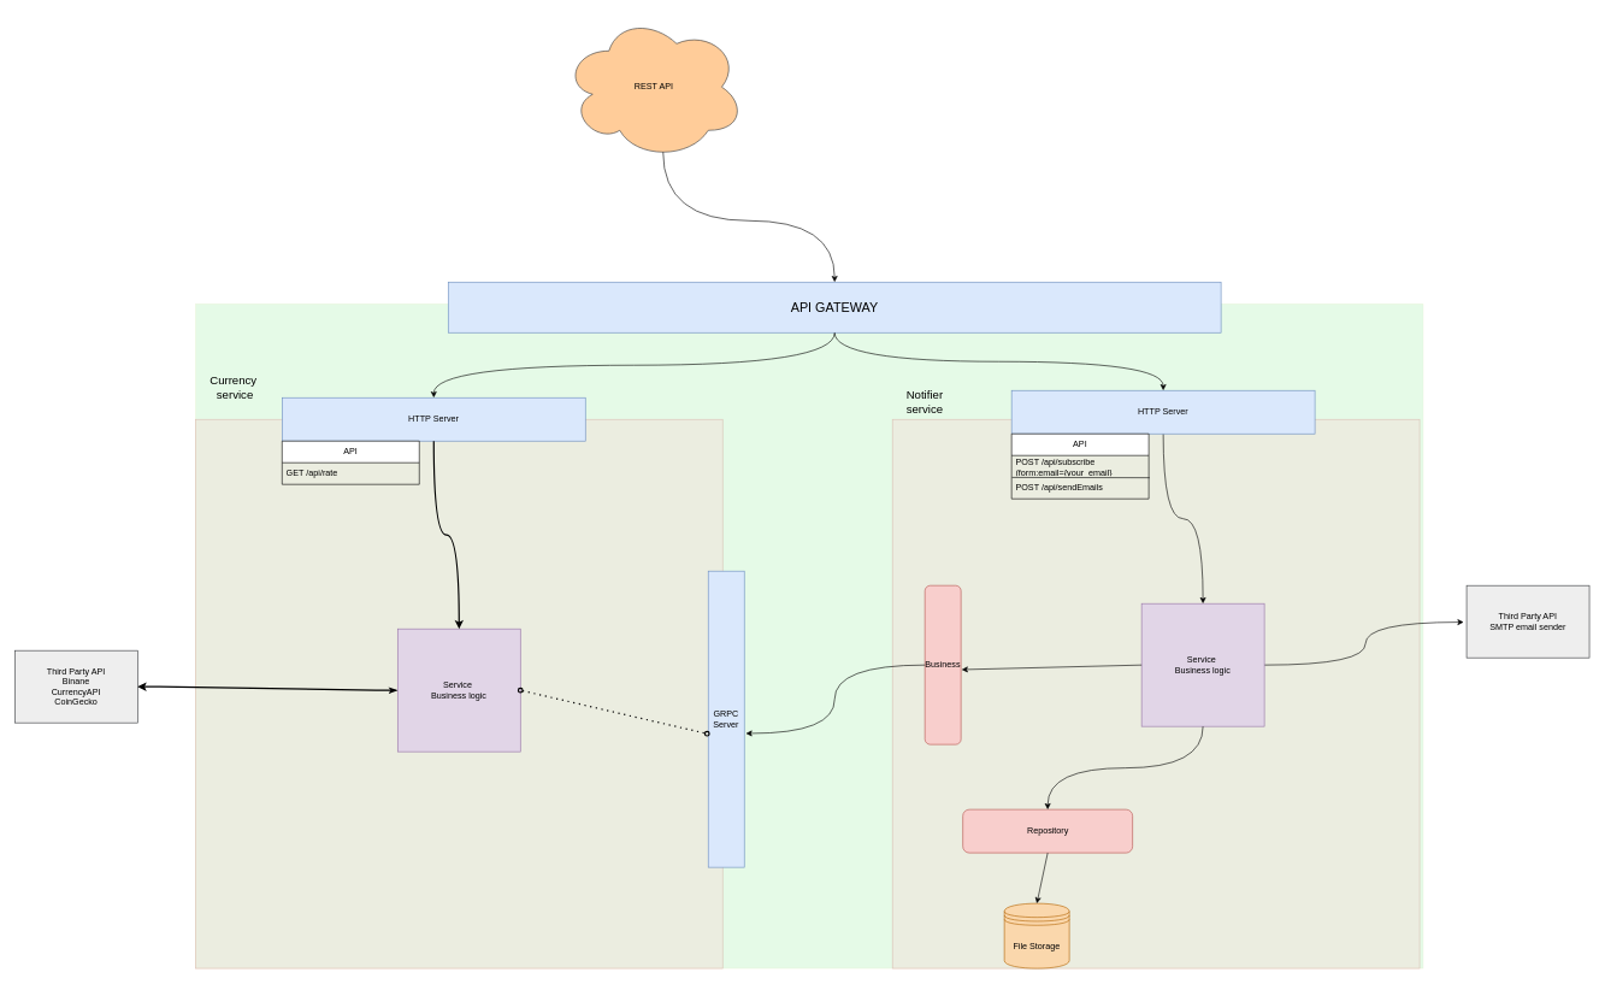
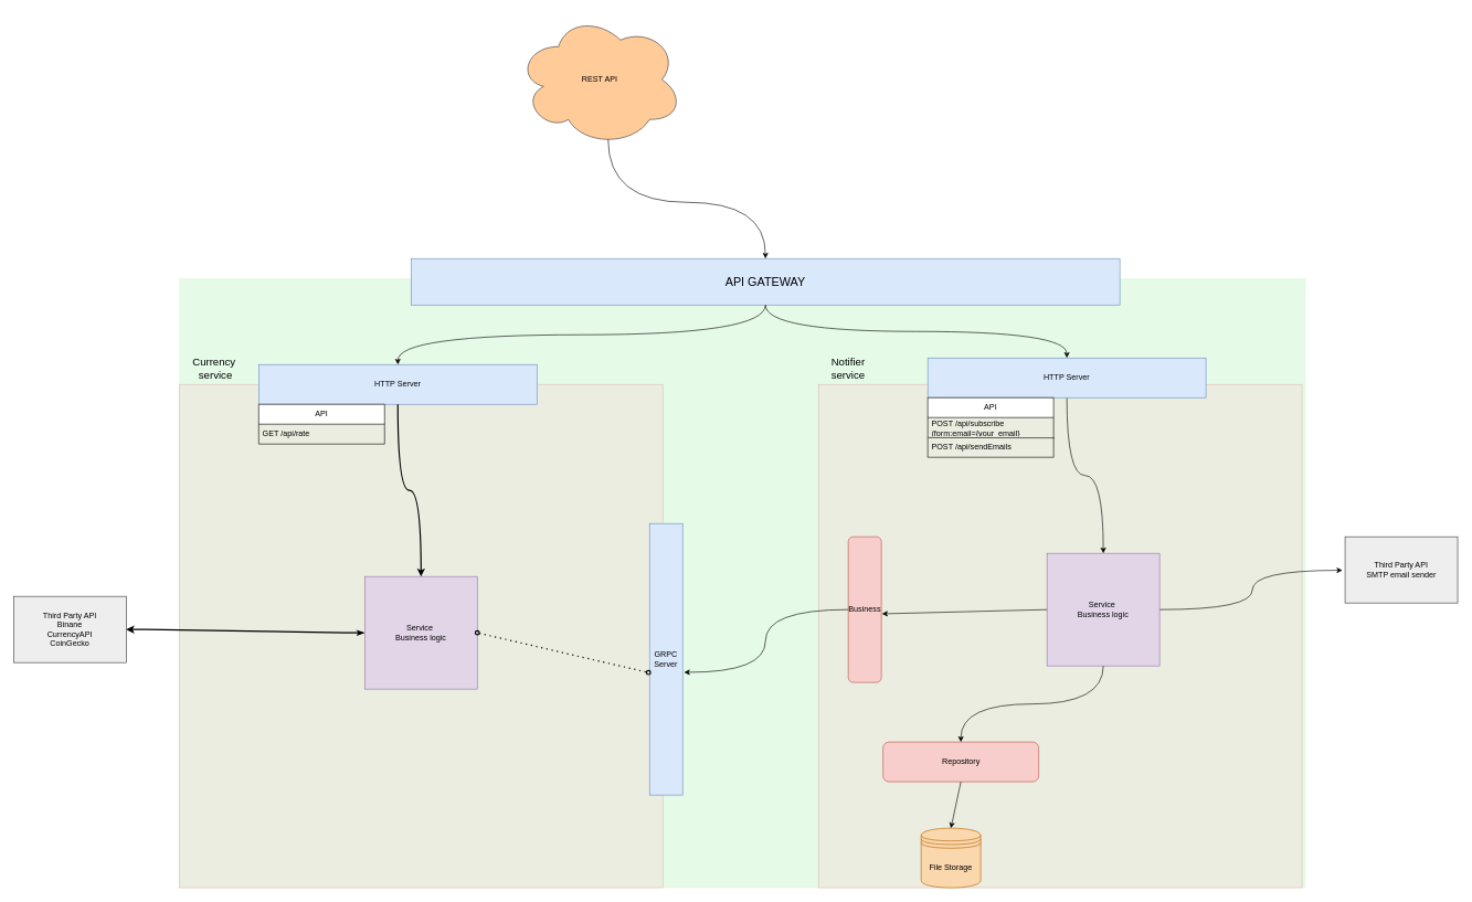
  <mxCell id="0" />
  <mxCell id="1" parent="0" />
  <mxCell id="2" value="" style="rounded=0;whiteSpace=wrap;html=1;fillColor=#04CC18;strokeColor=#d6b656;fillStyle=auto;opacity=10;" vertex="1" parent="1"><mxGeometry x="270" y="420" width="1700" height="920" as="geometry" /></mxCell>
  <mxCell id="3" value="" style="rounded=0;whiteSpace=wrap;html=1;fillColor=#f8cecc;strokeColor=#b85450;opacity=30;" vertex="1" parent="1"><mxGeometry x="270" y="580" width="730" height="760" as="geometry" /></mxCell>
  <mxCell id="4" value="&lt;div&gt;Third Party API&lt;/div&gt;&lt;div&gt;Binane&lt;/div&gt;&lt;div&gt;CurrencyAPI&lt;/div&gt;&lt;div&gt;CoinGecko&lt;br&gt;&lt;/div&gt;" style="rounded=0;whiteSpace=wrap;html=1;fillColor=#eeeeee;strokeColor=#36393d;" parent="1" vertex="1"><mxGeometry x="20" y="900" width="170" height="100" as="geometry" /></mxCell>
  <mxCell id="5" style="edgeStyle=orthogonalEdgeStyle;rounded=0;orthogonalLoop=1;jettySize=auto;html=1;curved=1;" edge="1" parent="1" source="6" target="12"><mxGeometry relative="1" as="geometry" /></mxCell>
  <mxCell id="6" value="API GATEWAY" style="rounded=0;whiteSpace=wrap;html=1;fontSize=18;fillColor=#dae8fc;strokeColor=#6c8ebf;" vertex="1" parent="1"><mxGeometry x="620" y="390" width="1070" height="70" as="geometry" /></mxCell>
  <mxCell id="7" value="REST API" style="ellipse;shape=cloud;whiteSpace=wrap;html=1;fillColor=#ffcc99;strokeColor=#36393d;" vertex="1" parent="1"><mxGeometry x="780" y="20" width="250" height="200" as="geometry" /></mxCell>
  <mxCell id="8" style="edgeStyle=orthogonalEdgeStyle;rounded=0;orthogonalLoop=1;jettySize=auto;html=1;curved=1;exitX=0.55;exitY=0.95;exitDx=0;exitDy=0;exitPerimeter=0;" edge="1" parent="1" source="7" target="6"><mxGeometry relative="1" as="geometry"><mxPoint x="1140" y="190" as="sourcePoint" /></mxGeometry></mxCell>
  <mxCell id="9" value="" style="rounded=0;whiteSpace=wrap;html=1;fillColor=#f8cecc;strokeColor=#b85450;opacity=30;" vertex="1" parent="1"><mxGeometry x="1235" y="580" width="730" height="760" as="geometry" /></mxCell>
- <mxCell id="10" value="Currency&amp;nbsp; service" style="text;html=1;strokeColor=none;fillColor=none;align=center;verticalAlign=middle;whiteSpace=wrap;rounded=0;fontSize=16;" vertex="1" parent="1"><mxGeometry x="280" y="510" width="90" height="50" as="geometry" /></mxCell>
+ <mxCell id="10" value="Currency&amp;nbsp; service" style="text;html=1;strokeColor=none;fillColor=none;align=center;verticalAlign=middle;whiteSpace=wrap;rounded=0;fontSize=16;" vertex="1" parent="1"><mxGeometry x="280" y="530" width="90" height="50" as="geometry" /></mxCell>
  <mxCell id="11" value="&lt;div&gt;Notifier service&lt;br&gt;&lt;/div&gt;" style="text;html=1;strokeColor=none;fillColor=none;align=center;verticalAlign=middle;whiteSpace=wrap;rounded=0;fontSize=16;" vertex="1" parent="1"><mxGeometry x="1235" y="530" width="90" height="50" as="geometry" /></mxCell>
  <mxCell id="12" value="HTTP Server" style="rounded=0;whiteSpace=wrap;html=1;fillColor=#dae8fc;strokeColor=#6c8ebf;" vertex="1" parent="1"><mxGeometry x="390" y="550" width="420" height="60" as="geometry" /></mxCell>
  <mxCell id="13" style="edgeStyle=orthogonalEdgeStyle;rounded=0;orthogonalLoop=1;jettySize=auto;html=1;exitX=0.5;exitY=0;exitDx=0;exitDy=0;startArrow=classic;startFill=1;endArrow=none;endFill=0;curved=1;" edge="1" parent="1" source="15" target="6"><mxGeometry relative="1" as="geometry" /></mxCell>
  <mxCell id="14" style="edgeStyle=orthogonalEdgeStyle;rounded=0;orthogonalLoop=1;jettySize=auto;html=1;curved=1;" edge="1" parent="1" source="15" target="29"><mxGeometry relative="1" as="geometry" /></mxCell>
  <mxCell id="15" value="HTTP Server" style="rounded=0;whiteSpace=wrap;html=1;fillColor=#dae8fc;strokeColor=#6c8ebf;" vertex="1" parent="1"><mxGeometry x="1400" y="540" width="420" height="60" as="geometry" /></mxCell>
  <mxCell id="16" value="GRPC Server" style="rounded=0;whiteSpace=wrap;html=1;fillColor=#dae8fc;strokeColor=#6c8ebf;" vertex="1" parent="1"><mxGeometry x="980" y="790" width="50" height="410" as="geometry" /></mxCell>
  <mxCell id="17" value="API" style="swimlane;fontStyle=0;childLayout=stackLayout;horizontal=1;startSize=30;horizontalStack=0;resizeParent=1;resizeParentMax=0;resizeLast=0;collapsible=1;marginBottom=0;whiteSpace=wrap;html=1;" vertex="1" parent="1"><mxGeometry x="390" y="610" width="190" height="60" as="geometry"><mxRectangle x="-420" y="-260" width="60" height="30" as="alternateBounds" /></mxGeometry></mxCell>
  <mxCell id="18" value="GET /api/rate" style="text;strokeColor=none;fillColor=none;align=left;verticalAlign=middle;spacingLeft=4;spacingRight=4;overflow=hidden;points=[[0,0.5],[1,0.5]];portConstraint=eastwest;rotatable=0;whiteSpace=wrap;html=1;" vertex="1" parent="17"><mxGeometry y="30" width="190" height="30" as="geometry" /></mxCell>
  <mxCell id="19" style="edgeStyle=entityRelationEdgeStyle;rounded=0;orthogonalLoop=1;jettySize=auto;html=1;entryX=1;entryY=0.5;entryDx=0;entryDy=0;startArrow=classicThin;startFill=1;strokeWidth=2;" edge="1" parent="1" source="20" target="4"><mxGeometry relative="1" as="geometry" /></mxCell>
  <mxCell id="20" value="&lt;div&gt;Service&amp;nbsp;&lt;/div&gt;&lt;div&gt;Business logic&lt;br&gt;&lt;/div&gt;" style="whiteSpace=wrap;html=1;aspect=fixed;fillColor=#e1d5e7;strokeColor=#9673a6;" vertex="1" parent="1"><mxGeometry x="550" width="170" height="170" as="geometry" y="870" /></mxCell>
  <mxCell id="21" value="" style="endArrow=classic;html=1;rounded=1;strokeWidth=2;edgeStyle=orthogonalEdgeStyle;curved=1;" edge="1" parent="1" source="12" target="20"><mxGeometry width="50" height="50" relative="1" as="geometry"><mxPoint x="550" y="810" as="sourcePoint" /><mxPoint x="600" y="760" as="targetPoint" /></mxGeometry></mxCell>
  <mxCell id="22" value="" style="endArrow=oval;dashed=1;html=1;dashPattern=1 3;strokeWidth=2;rounded=0;exitX=1;exitY=0.5;exitDx=0;exitDy=0;entryX=-0.032;entryY=0.549;entryDx=0;entryDy=0;entryPerimeter=0;startArrow=oval;startFill=0;endFill=0;" edge="1" parent="1" source="20" target="16"><mxGeometry width="50" height="50" relative="1" as="geometry"><mxPoint x="930" y="980" as="sourcePoint" /><mxPoint x="980" y="930" as="targetPoint" /></mxGeometry></mxCell>
  <mxCell id="23" value="File Storage" style="shape=datastore;whiteSpace=wrap;html=1;fillColor=#fad7ac;strokeColor=#b46504;" parent="1" vertex="1"><mxGeometry x="1390" y="1250" width="90" height="90" as="geometry" /></mxCell>
  <mxCell id="24" value="API" style="swimlane;fontStyle=0;childLayout=stackLayout;horizontal=1;startSize=30;horizontalStack=0;resizeParent=1;resizeParentMax=0;resizeLast=0;collapsible=1;marginBottom=0;whiteSpace=wrap;html=1;" vertex="1" parent="1"><mxGeometry x="1400" y="600" width="190" height="90" as="geometry"><mxRectangle x="-420" y="-260" width="60" height="30" as="alternateBounds" /></mxGeometry></mxCell>
  <mxCell id="25" value="&lt;div&gt;POST /api/subscribe&lt;/div&gt;&lt;div&gt;(form:email={your_email}&lt;/div&gt;" style="text;strokeColor=none;fillColor=none;align=left;verticalAlign=middle;spacingLeft=4;spacingRight=4;overflow=hidden;points=[[0,0.5],[1,0.5]];portConstraint=eastwest;rotatable=0;whiteSpace=wrap;html=1;" vertex="1" parent="24"><mxGeometry y="30" width="190" height="30" as="geometry" /></mxCell>
  <mxCell id="26" value="POST /api/sendEmails" style="text;strokeColor=none;fillColor=none;align=left;verticalAlign=middle;spacingLeft=4;spacingRight=4;overflow=hidden;points=[[0,0.5],[1,0.5]];portConstraint=eastwest;rotatable=0;whiteSpace=wrap;html=1;labelBorderColor=none;" vertex="1" parent="24"><mxGeometry y="60" width="190" height="30" as="geometry" /></mxCell>
  <mxCell id="27" value="" style="endArrow=none;html=1;rounded=0;exitX=0.003;exitY=0.012;exitDx=0;exitDy=0;exitPerimeter=0;entryX=1.006;entryY=0.026;entryDx=0;entryDy=0;entryPerimeter=0;" edge="1" parent="24" source="26" target="26"><mxGeometry width="50" height="50" relative="1" as="geometry"><mxPoint x="-10" y="120" as="sourcePoint" /><mxPoint x="40" y="70" as="targetPoint" /></mxGeometry></mxCell>
  <mxCell id="28" style="edgeStyle=orthogonalEdgeStyle;rounded=0;orthogonalLoop=1;jettySize=auto;html=1;entryX=-0.024;entryY=0.507;entryDx=0;entryDy=0;entryPerimeter=0;curved=1;" edge="1" parent="1" source="29" target="36"><mxGeometry relative="1" as="geometry" /></mxCell>
  <mxCell id="29" value="&lt;div&gt;Service&amp;nbsp;&lt;/div&gt;&lt;div&gt;Business logic&lt;br&gt;&lt;/div&gt;" style="whiteSpace=wrap;html=1;aspect=fixed;fillColor=#e1d5e7;strokeColor=#9673a6;" vertex="1" parent="1"><mxGeometry x="1580" y="835" width="170" height="170" as="geometry" /></mxCell>
  <mxCell id="30" value="Repository" style="rounded=1;whiteSpace=wrap;html=1;fillColor=#f8cecc;strokeColor=#b85450;" vertex="1" parent="1"><mxGeometry x="1332.5" y="1120" width="235" height="60" as="geometry" /></mxCell>
  <mxCell id="31" value="" style="endArrow=classic;html=1;rounded=0;exitX=0.5;exitY=1;exitDx=0;exitDy=0;entryX=0.5;entryY=0;entryDx=0;entryDy=0;" edge="1" parent="1" source="30" target="23"><mxGeometry width="50" height="50" relative="1" as="geometry"><mxPoint x="1530" y="1220" as="sourcePoint" /><mxPoint x="1580" y="1170" as="targetPoint" /></mxGeometry></mxCell>
  <mxCell id="32" value="" style="endArrow=classic;html=1;rounded=0;entryX=0.5;entryY=0;entryDx=0;entryDy=0;exitX=0.5;exitY=1;exitDx=0;exitDy=0;edgeStyle=orthogonalEdgeStyle;curved=1;" edge="1" parent="1" source="29" target="30"><mxGeometry width="50" height="50" relative="1" as="geometry"><mxPoint x="1530" y="1080" as="sourcePoint" /><mxPoint x="1580" y="1030" as="targetPoint" /></mxGeometry></mxCell>
  <mxCell id="33" value="Business" style="rounded=1;whiteSpace=wrap;html=1;fillColor=#f8cecc;strokeColor=#b85450;" vertex="1" parent="1"><mxGeometry x="1280" y="810" width="50" height="220" as="geometry" /></mxCell>
  <mxCell id="34" value="" style="endArrow=classic;html=1;rounded=0;exitX=0;exitY=0.5;exitDx=0;exitDy=0;entryX=1.017;entryY=0.529;entryDx=0;entryDy=0;entryPerimeter=0;" edge="1" parent="1" source="29" target="33"><mxGeometry width="50" height="50" relative="1" as="geometry"><mxPoint x="1330" y="960" as="sourcePoint" /><mxPoint x="1380" y="910" as="targetPoint" /></mxGeometry></mxCell>
  <mxCell id="35" value="" style="endArrow=classic;html=1;rounded=0;entryX=1.042;entryY=0.548;entryDx=0;entryDy=0;entryPerimeter=0;exitX=0;exitY=0.5;exitDx=0;exitDy=0;edgeStyle=orthogonalEdgeStyle;curved=1;" edge="1" parent="1" source="33" target="16"><mxGeometry width="50" height="50" relative="1" as="geometry"><mxPoint x="1240" y="960" as="sourcePoint" /><mxPoint x="1290" y="910" as="targetPoint" /></mxGeometry></mxCell>
  <mxCell id="36" value="&lt;div&gt;Third Party API&lt;/div&gt;&lt;div&gt;SMTP email sender&lt;br&gt;&lt;/div&gt;" style="rounded=0;whiteSpace=wrap;html=1;fillColor=#eeeeee;strokeColor=#36393d;" vertex="1" parent="1"><mxGeometry x="2030" y="810" width="170" height="100" as="geometry" /></mxCell>
